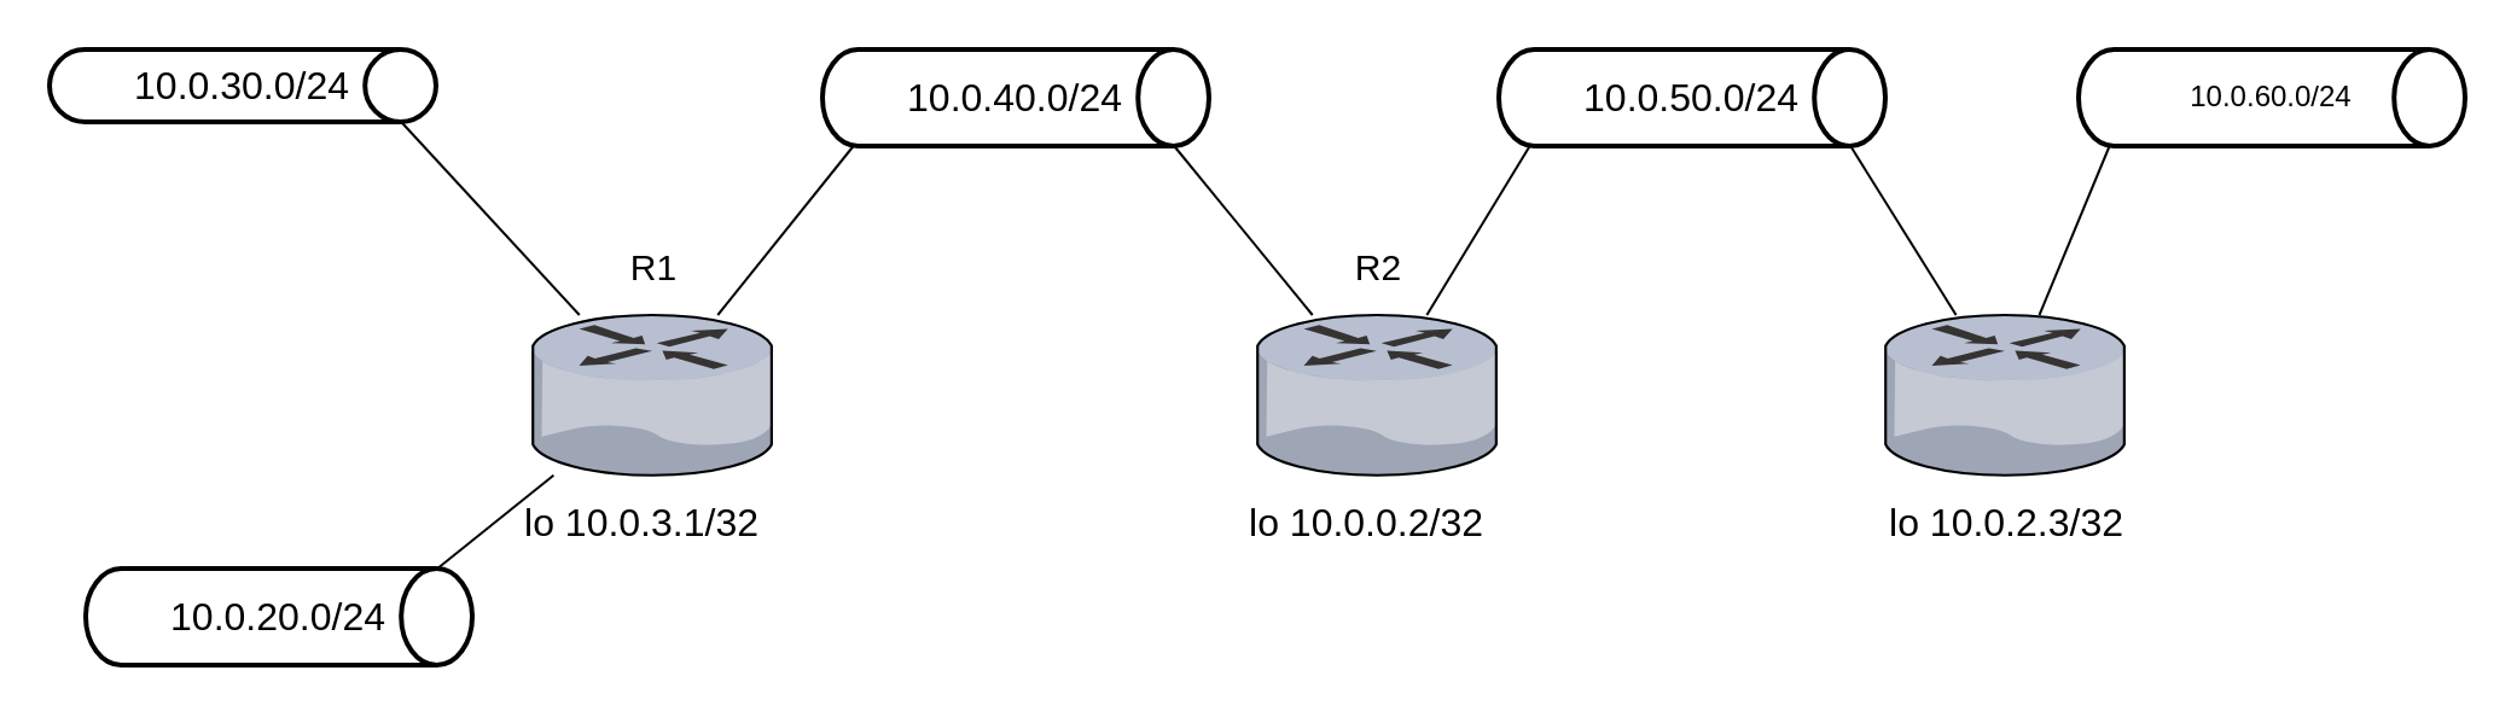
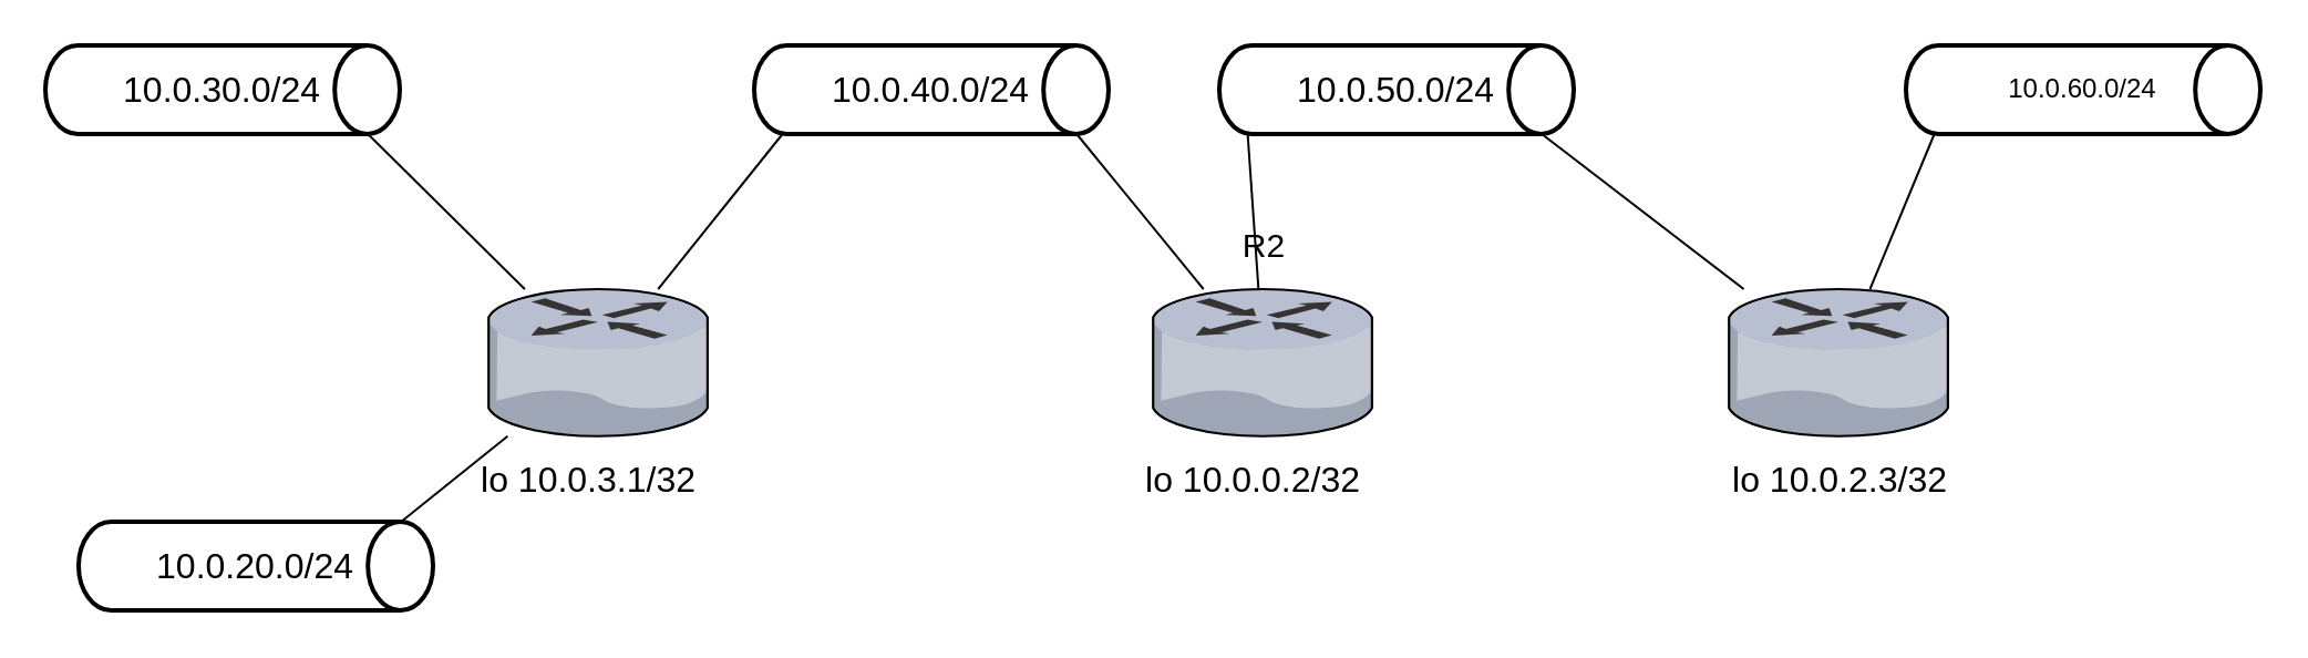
  <mxCell id="0" />
  <mxCell id="1" parent="0" />
  <mxCell id="2" style="edgeStyle=none;rounded=0;orthogonalLoop=1;jettySize=auto;html=1;exitX=0.91;exitY=1;exitDx=0;exitDy=0;exitPerimeter=0;endArrow=none;endFill=0;fontSize=15;" edge="1" parent="1" source="3" target="14"><mxGeometry relative="1" as="geometry" /></mxCell>
- <mxCell id="3" value="&lt;font style=&quot;font-size: 16px&quot;&gt;10.0.30.0/24&lt;/font&gt;" style="strokeWidth=2;html=1;shape=mxgraph.flowchart.direct_data;whiteSpace=wrap;" vertex="1" parent="1"><mxGeometry x="20" y="20" width="160" height="30" as="geometry" /></mxCell>
+ <mxCell id="3" value="&lt;font style=&quot;font-size: 16px&quot;&gt;10.0.30.0/24&lt;/font&gt;" style="strokeWidth=2;html=1;shape=mxgraph.flowchart.direct_data;whiteSpace=wrap;" vertex="1" parent="1"><mxGeometry x="20" y="20" width="160" height="40" as="geometry" /></mxCell>
  <mxCell id="4" style="edgeStyle=none;rounded=0;orthogonalLoop=1;jettySize=auto;html=1;exitX=0.91;exitY=0;exitDx=0;exitDy=0;exitPerimeter=0;endArrow=none;endFill=0;fontSize=15;" edge="1" parent="1" source="5" target="14"><mxGeometry relative="1" as="geometry" /></mxCell>
  <mxCell id="5" value="&lt;font style=&quot;font-size: 16px&quot;&gt;10.0.20.0/24&lt;/font&gt;" style="strokeWidth=2;html=1;shape=mxgraph.flowchart.direct_data;whiteSpace=wrap;" vertex="1" parent="1"><mxGeometry x="35" y="235" width="160" height="40" as="geometry" /></mxCell>
  <mxCell id="6" style="edgeStyle=none;rounded=0;orthogonalLoop=1;jettySize=auto;html=1;exitX=0.08;exitY=1;exitDx=0;exitDy=0;exitPerimeter=0;endArrow=none;endFill=0;fontSize=15;" edge="1" parent="1" source="8" target="14"><mxGeometry relative="1" as="geometry" /></mxCell>
  <mxCell id="7" style="edgeStyle=none;rounded=0;orthogonalLoop=1;jettySize=auto;html=1;exitX=0.91;exitY=1;exitDx=0;exitDy=0;exitPerimeter=0;endArrow=none;endFill=0;fontSize=15;" edge="1" parent="1" source="8" target="15"><mxGeometry relative="1" as="geometry" /></mxCell>
  <mxCell id="8" value="&lt;font style=&quot;font-size: 16px&quot;&gt;10.0.40.0/24&lt;/font&gt;" style="strokeWidth=2;html=1;shape=mxgraph.flowchart.direct_data;whiteSpace=wrap;" vertex="1" parent="1"><mxGeometry x="340" y="20" width="160" height="40" as="geometry" /></mxCell>
  <mxCell id="9" style="edgeStyle=none;rounded=0;orthogonalLoop=1;jettySize=auto;html=1;exitX=0.08;exitY=1;exitDx=0;exitDy=0;exitPerimeter=0;endArrow=none;endFill=0;fontSize=15;" edge="1" parent="1" source="11" target="15"><mxGeometry relative="1" as="geometry" /></mxCell>
  <mxCell id="10" style="edgeStyle=none;rounded=0;orthogonalLoop=1;jettySize=auto;html=1;exitX=0.91;exitY=1;exitDx=0;exitDy=0;exitPerimeter=0;endArrow=none;endFill=0;fontSize=15;" edge="1" parent="1" source="11" target="16"><mxGeometry relative="1" as="geometry" /></mxCell>
- <mxCell id="11" value="&lt;font style=&quot;font-size: 16px&quot;&gt;10.0.50.0/24&lt;/font&gt;" style="strokeWidth=2;html=1;shape=mxgraph.flowchart.direct_data;whiteSpace=wrap;" vertex="1" parent="1"><mxGeometry x="620" y="20" width="160" height="40" as="geometry" /></mxCell>
+ <mxCell id="11" value="&lt;font style=&quot;font-size: 16px&quot;&gt;10.0.50.0/24&lt;/font&gt;" style="strokeWidth=2;html=1;shape=mxgraph.flowchart.direct_data;whiteSpace=wrap;" vertex="1" parent="1"><mxGeometry x="550" y="20" width="160" height="40" as="geometry" /></mxCell>
  <mxCell id="12" style="edgeStyle=none;rounded=0;orthogonalLoop=1;jettySize=auto;html=1;exitX=0.08;exitY=1;exitDx=0;exitDy=0;exitPerimeter=0;endArrow=none;endFill=0;fontSize=15;" edge="1" parent="1" source="13" target="16"><mxGeometry relative="1" as="geometry" /></mxCell>
  <mxCell id="13" value="10.0.60.0/24" style="strokeWidth=2;html=1;shape=mxgraph.flowchart.direct_data;whiteSpace=wrap;" vertex="1" parent="1"><mxGeometry x="860" y="20" width="160" height="40" as="geometry" /></mxCell>
  <mxCell id="14" value="" style="verticalLabelPosition=bottom;aspect=fixed;html=1;verticalAlign=top;strokeColor=none;align=center;outlineConnect=0;shape=mxgraph.citrix.router;fontSize=15;" vertex="1" parent="1"><mxGeometry x="220" y="130" width="100" height="66.36" as="geometry" /></mxCell>
  <mxCell id="15" value="" style="verticalLabelPosition=bottom;aspect=fixed;html=1;verticalAlign=top;strokeColor=none;align=center;outlineConnect=0;shape=mxgraph.citrix.router;fontSize=15;" vertex="1" parent="1"><mxGeometry x="520" y="130" width="100" height="66.36" as="geometry" /></mxCell>
  <mxCell id="16" value="" style="verticalLabelPosition=bottom;aspect=fixed;html=1;verticalAlign=top;strokeColor=#6c8ebf;align=center;outlineConnect=0;shape=mxgraph.citrix.router;fontSize=15;fillColor=#67AB9F;" vertex="1" parent="1"><mxGeometry x="780" y="130" width="100" height="66.36" as="geometry" /></mxCell>
- <mxCell id="17" value="R1" style="text;html=1;align=center;verticalAlign=middle;resizable=0;points=[];autosize=1;fontSize=15;" vertex="1" parent="1"><mxGeometry x="255" y="100" width="30" height="20" as="geometry" /></mxCell>
  <mxCell id="18" value="R2" style="text;html=1;align=center;verticalAlign=middle;resizable=0;points=[];autosize=1;fontSize=15;" vertex="1" parent="1"><mxGeometry x="555" y="100" width="30" height="20" as="geometry" /></mxCell>
  <mxCell id="19" value="&lt;font style=&quot;font-size: 16px&quot;&gt;lo 10.0.3.1/32&lt;/font&gt;" style="text;html=1;align=center;verticalAlign=middle;resizable=0;points=[];autosize=1;fontSize=15;" vertex="1" parent="1"><mxGeometry x="210" y="206.36" width="110" height="20" as="geometry" /></mxCell>
  <mxCell id="20" value="&lt;font style=&quot;font-size: 16px&quot;&gt;lo 10.0.0.2/32&lt;/font&gt;" style="text;html=1;align=center;verticalAlign=middle;resizable=0;points=[];autosize=1;fontSize=15;" vertex="1" parent="1"><mxGeometry x="510" y="206.36" width="110" height="20" as="geometry" /></mxCell>
  <mxCell id="21" value="&lt;font style=&quot;font-size: 16px&quot;&gt;lo 10.0.2.3/32&lt;/font&gt;" style="text;html=1;align=center;verticalAlign=middle;resizable=0;points=[];autosize=1;fontSize=15;" vertex="1" parent="1"><mxGeometry x="775" y="206.36" width="110" height="20" as="geometry" /></mxCell>
